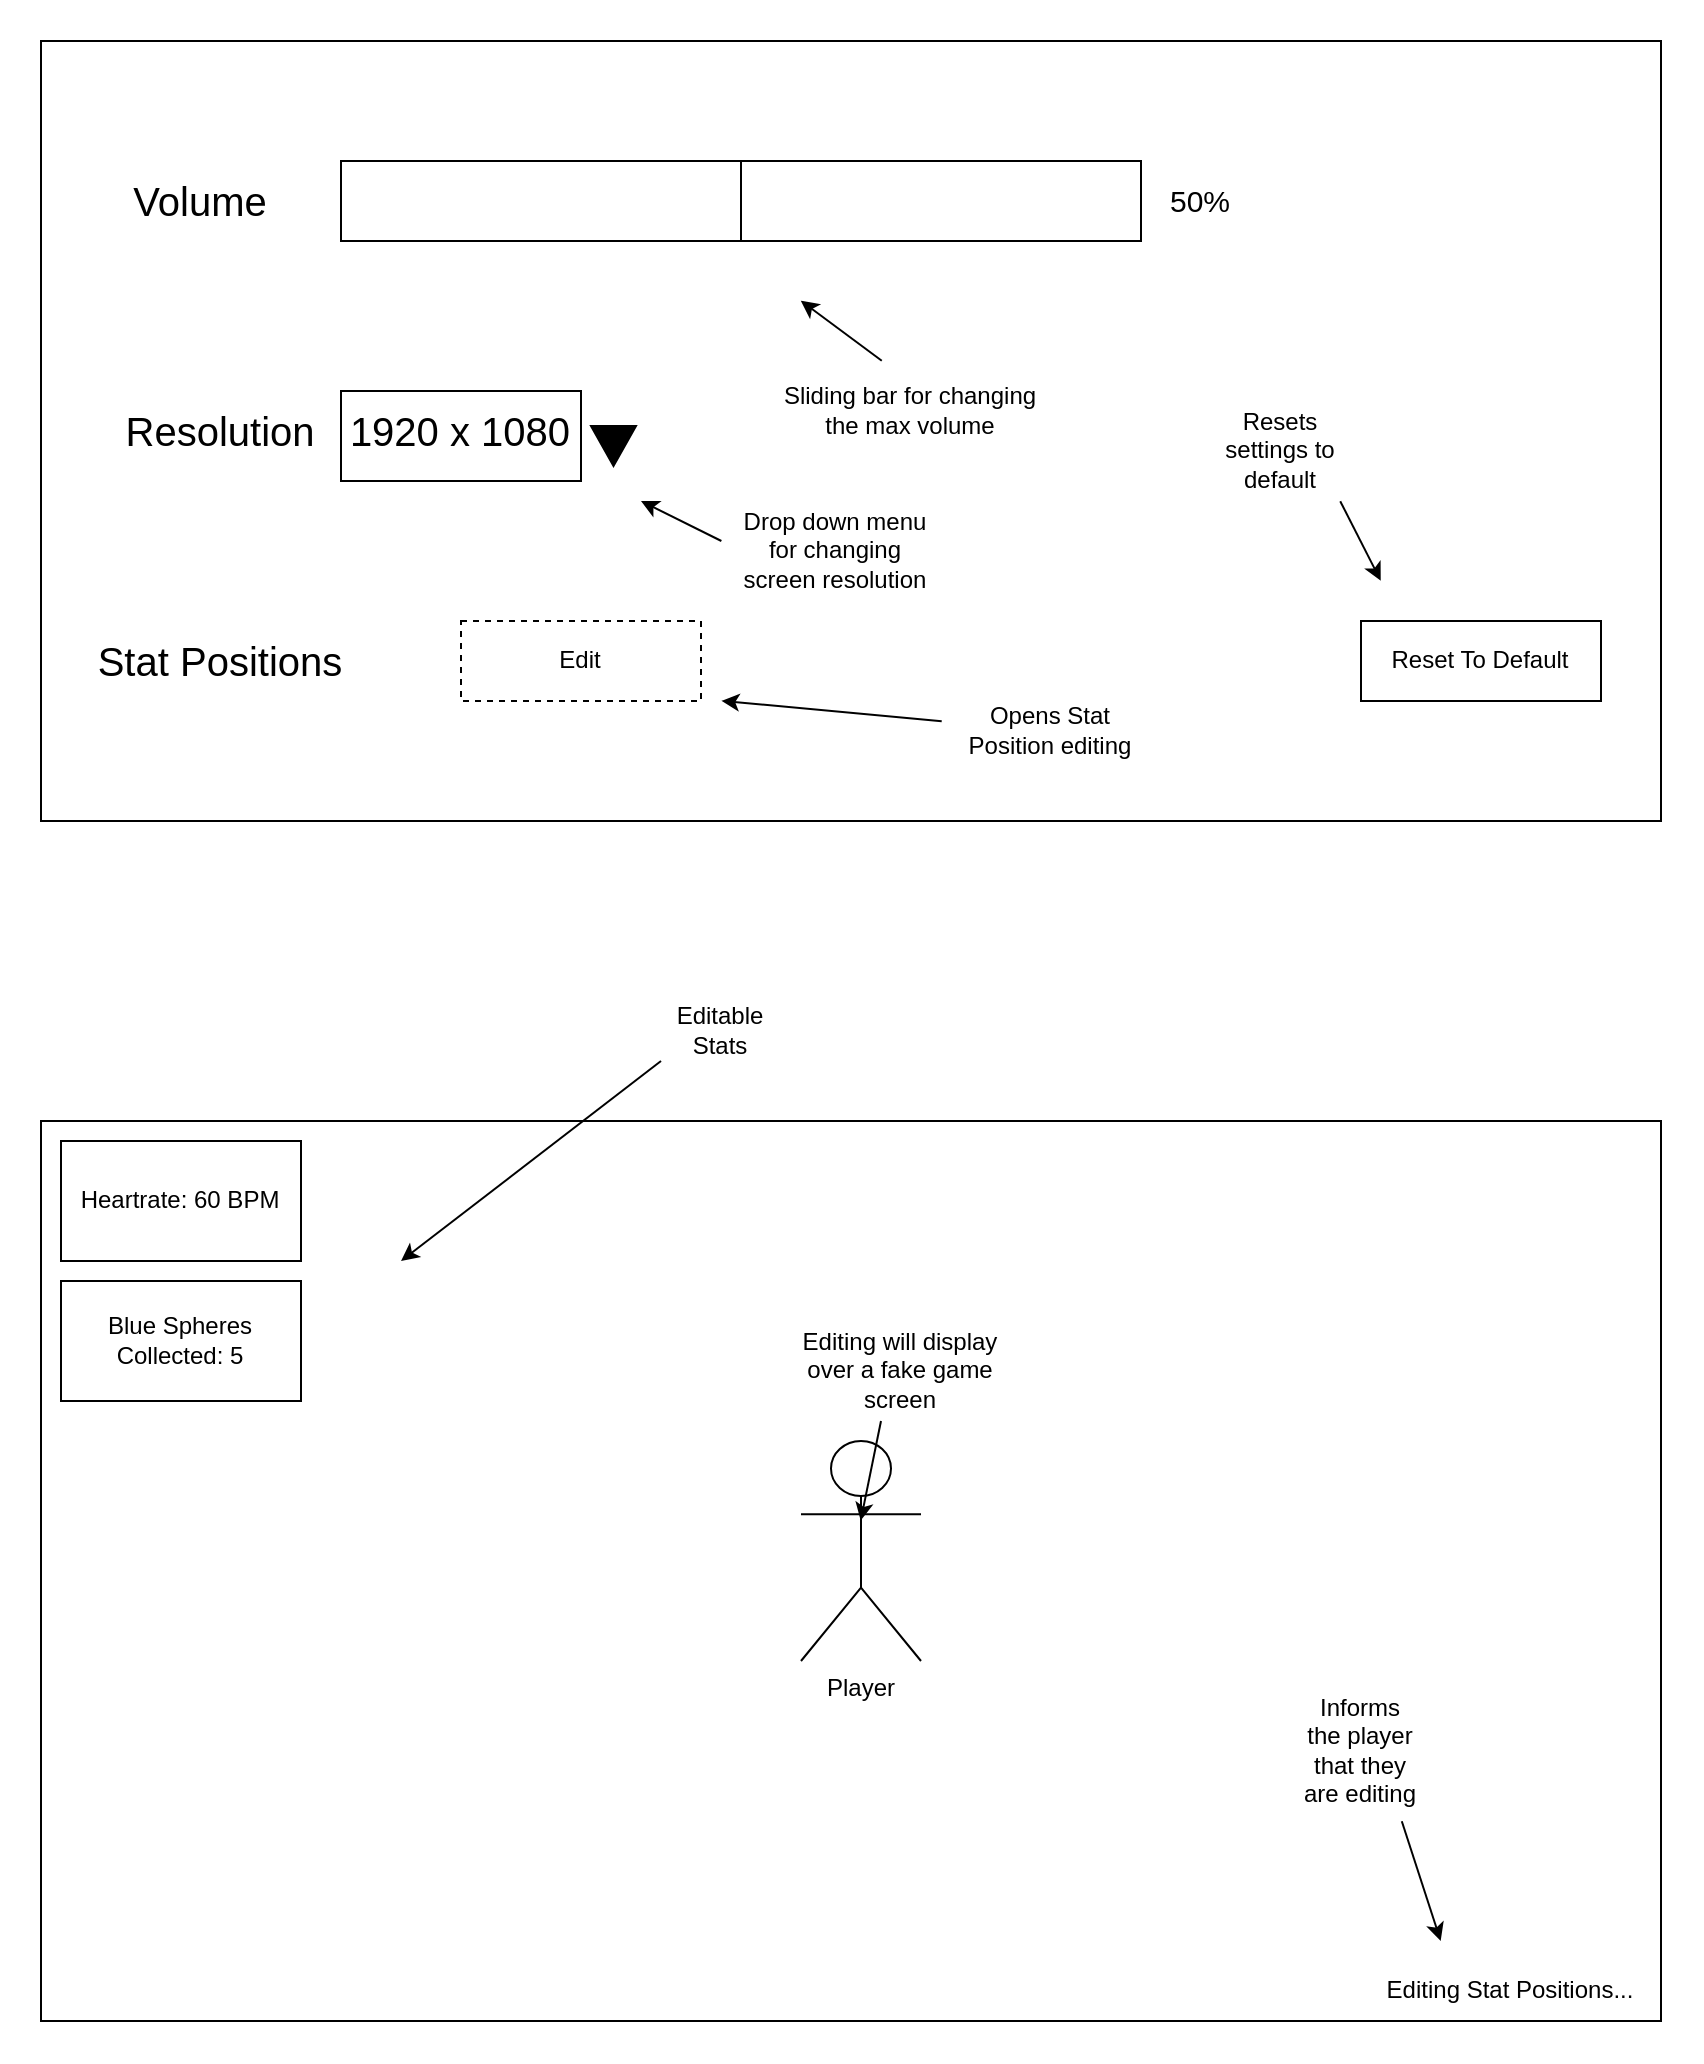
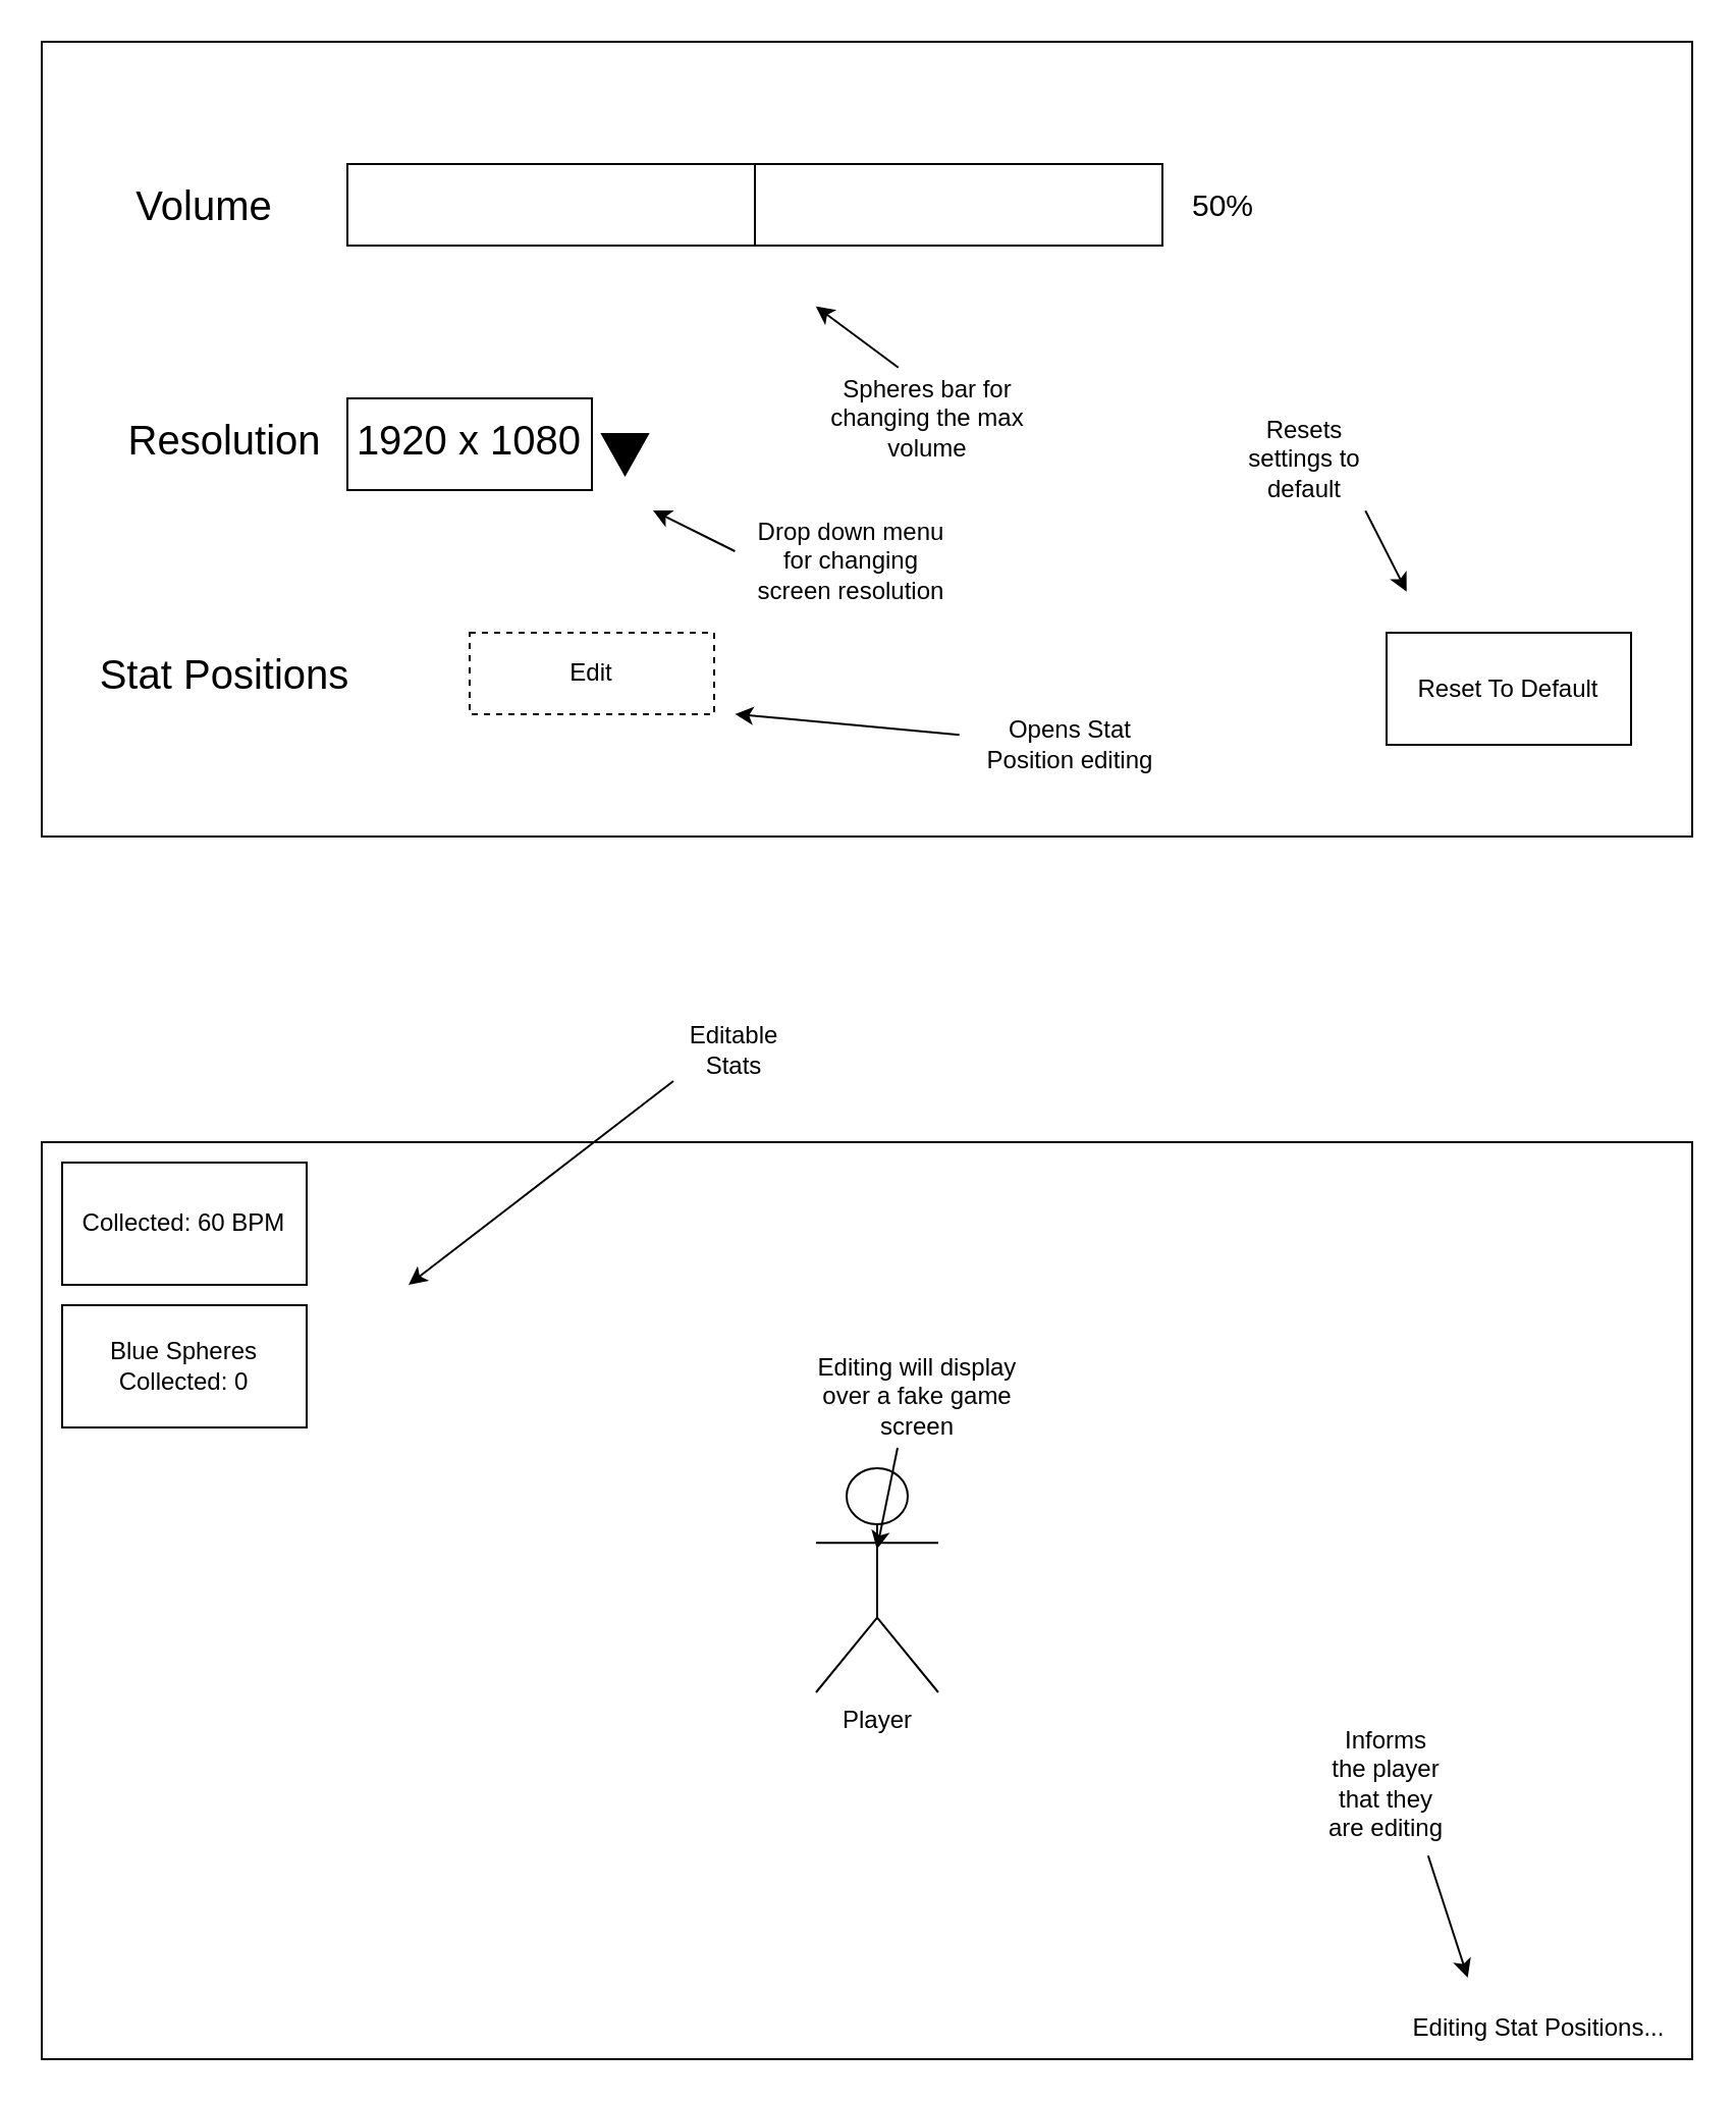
  <mxCell id="0" />
  <mxCell id="1" parent="0" />
  <mxCell id="2" value="" style="rounded=0;whiteSpace=wrap;html=1;" parent="1" vertex="1"><mxGeometry x="20" y="20" width="810" height="390" as="geometry" /></mxCell>
  <mxCell id="3" value="&lt;font style=&quot;font-size: 20px;&quot;&gt;Volume&lt;/font&gt;" style="text;html=1;align=center;verticalAlign=middle;whiteSpace=wrap;rounded=0;" parent="1" vertex="1"><mxGeometry x="70" y="85" width="60" height="30" as="geometry" /></mxCell>
  <mxCell id="4" value="" style="rounded=0;whiteSpace=wrap;html=1;" parent="1" vertex="1"><mxGeometry x="170" y="80" width="400" height="40" as="geometry" /></mxCell>
  <mxCell id="5" value="" style="endArrow=none;html=1;rounded=0;entryX=0.5;entryY=0;entryDx=0;entryDy=0;exitX=0.5;exitY=1;exitDx=0;exitDy=0;" parent="1" source="4" target="4" edge="1"><mxGeometry width="50" height="50" relative="1" as="geometry"><mxPoint x="310" y="80" as="sourcePoint" /><mxPoint x="360" y="30" as="targetPoint" /></mxGeometry></mxCell>
  <mxCell id="6" value="&lt;font style=&quot;font-size: 15px;&quot;&gt;50%&lt;/font&gt;" style="text;html=1;align=center;verticalAlign=middle;whiteSpace=wrap;rounded=0;" parent="1" vertex="1"><mxGeometry x="570" y="85" width="60" height="30" as="geometry" /></mxCell>
- <mxCell id="7" value="Reset To Default" style="rounded=0;whiteSpace=wrap;html=1;" parent="1" vertex="1"><mxGeometry x="680" y="310" width="120" height="40" as="geometry" /></mxCell>
+ <mxCell id="7" value="Reset To Default" style="rounded=0;whiteSpace=wrap;html=1;" parent="1" vertex="1"><mxGeometry x="680" y="310" width="120" height="55" as="geometry" /></mxCell>
  <mxCell id="8" value="&lt;font style=&quot;font-size: 20px;&quot;&gt;Resolution&lt;/font&gt;" style="text;html=1;align=center;verticalAlign=middle;whiteSpace=wrap;rounded=0;" parent="1" vertex="1"><mxGeometry x="80" y="200" width="60" height="30" as="geometry" /></mxCell>
  <mxCell id="9" value="" style="rounded=0;whiteSpace=wrap;html=1;" vertex="1" parent="1"><mxGeometry x="170" y="195" width="120" height="45" as="geometry" /></mxCell>
  <mxCell id="10" value="&lt;font style=&quot;font-size: 20px;&quot;&gt;1920 x 1080&lt;/font&gt;" style="text;html=1;align=center;verticalAlign=middle;whiteSpace=wrap;rounded=0;" parent="1" vertex="1"><mxGeometry x="170" y="200" width="120" height="30" as="geometry" /></mxCell>
  <mxCell id="11" value="&lt;font style=&quot;font-size: 20px;&quot;&gt;Stat Positions&lt;/font&gt;" style="text;html=1;align=center;verticalAlign=middle;whiteSpace=wrap;rounded=0;" parent="1" vertex="1"><mxGeometry x="40" y="315" width="140" height="30" as="geometry" /></mxCell>
  <mxCell id="12" value="Edit" style="rounded=0;whiteSpace=wrap;html=1;dashed=1;" parent="1" vertex="1"><mxGeometry x="230" y="310" width="120" height="40" as="geometry" /></mxCell>
  <mxCell id="13" value="" style="rounded=0;whiteSpace=wrap;html=1;" parent="1" vertex="1"><mxGeometry x="20" y="560" width="810" height="450" as="geometry" /></mxCell>
- <mxCell id="14" value="Heartrate: 60 BPM" style="rounded=0;whiteSpace=wrap;html=1;" parent="1" vertex="1"><mxGeometry x="30" y="570" width="120" height="60" as="geometry" /></mxCell>
+ <mxCell id="14" value="Collected: 60 BPM" style="rounded=0;whiteSpace=wrap;html=1;" parent="1" vertex="1"><mxGeometry x="30" y="570" width="120" height="60" as="geometry" /></mxCell>
  <mxCell id="15" value="Player&lt;div&gt;&lt;br&gt;&lt;/div&gt;" style="shape=umlActor;verticalLabelPosition=bottom;verticalAlign=top;html=1;outlineConnect=0;" parent="1" vertex="1"><mxGeometry x="400" y="720" width="60" height="110" as="geometry" /></mxCell>
- <mxCell id="16" value="Blue Spheres Collected: 5" style="rounded=0;whiteSpace=wrap;html=1;" parent="1" vertex="1"><mxGeometry x="30" y="640" width="120" height="60" as="geometry" /></mxCell>
+ <mxCell id="16" value="Blue Spheres Collected: 0" style="rounded=0;whiteSpace=wrap;html=1;" parent="1" vertex="1"><mxGeometry x="30" y="640" width="120" height="60" as="geometry" /></mxCell>
  <mxCell id="17" value="Editing Stat Positions..." style="text;html=1;align=center;verticalAlign=middle;whiteSpace=wrap;rounded=0;" parent="1" vertex="1"><mxGeometry x="680" y="980" width="150" height="30" as="geometry" /></mxCell>
  <mxCell id="18" value="" style="endArrow=classic;html=1;rounded=0;exitX=0;exitY=1;exitDx=0;exitDy=0;" parent="1" source="19" edge="1"><mxGeometry width="50" height="50" relative="1" as="geometry"><mxPoint x="320" y="530" as="sourcePoint" /><mxPoint x="200" y="630" as="targetPoint" /></mxGeometry></mxCell>
  <mxCell id="19" value="Editable Stats" style="text;html=1;align=center;verticalAlign=middle;whiteSpace=wrap;rounded=0;" parent="1" vertex="1"><mxGeometry x="330" y="500" width="60" height="30" as="geometry" /></mxCell>
  <mxCell id="20" value="" style="endArrow=classic;html=1;rounded=0;entryX=0.864;entryY=0.911;entryDx=0;entryDy=0;entryPerimeter=0;exitX=0.84;exitY=0.778;exitDx=0;exitDy=0;exitPerimeter=0;" parent="1" source="13" target="13" edge="1"><mxGeometry width="50" height="50" relative="1" as="geometry"><mxPoint x="610" y="940" as="sourcePoint" /><mxPoint x="660" y="890" as="targetPoint" /></mxGeometry></mxCell>
  <mxCell id="21" value="Informs the player that they are editing" style="text;html=1;align=center;verticalAlign=middle;whiteSpace=wrap;rounded=0;" parent="1" vertex="1"><mxGeometry x="650" y="860" width="60" height="30" as="geometry" /></mxCell>
  <mxCell id="22" value="" style="endArrow=classic;html=1;rounded=0;entryX=0.506;entryY=0.444;entryDx=0;entryDy=0;entryPerimeter=0;" parent="1" target="13" edge="1"><mxGeometry width="50" height="50" relative="1" as="geometry"><mxPoint x="440" y="710" as="sourcePoint" /><mxPoint x="480" y="660" as="targetPoint" /></mxGeometry></mxCell>
  <mxCell id="23" value="Editing will display over a fake game screen" style="text;html=1;align=center;verticalAlign=middle;whiteSpace=wrap;rounded=0;" parent="1" vertex="1"><mxGeometry x="395" y="670" width="110" height="30" as="geometry" /></mxCell>
  <mxCell id="24" value="" style="endArrow=classic;html=1;rounded=0;entryX=0.827;entryY=0.692;entryDx=0;entryDy=0;entryPerimeter=0;exitX=0.802;exitY=0.59;exitDx=0;exitDy=0;exitPerimeter=0;" parent="1" source="2" target="2" edge="1"><mxGeometry width="50" height="50" relative="1" as="geometry"><mxPoint x="640" y="250" as="sourcePoint" /><mxPoint x="690" y="200" as="targetPoint" /></mxGeometry></mxCell>
  <mxCell id="25" value="Resets settings to default" style="text;html=1;align=center;verticalAlign=middle;whiteSpace=wrap;rounded=0;" vertex="1" parent="1"><mxGeometry x="610" y="210" width="60" height="30" as="geometry" /></mxCell>
  <mxCell id="26" value="" style="endArrow=classic;html=1;rounded=0;entryX=0.469;entryY=0.333;entryDx=0;entryDy=0;entryPerimeter=0;exitX=0.519;exitY=0.41;exitDx=0;exitDy=0;exitPerimeter=0;" edge="1" parent="1" source="2" target="2"><mxGeometry width="50" height="50" relative="1" as="geometry"><mxPoint x="420" y="210" as="sourcePoint" /><mxPoint x="470" y="160" as="targetPoint" /></mxGeometry></mxCell>
- <mxCell id="27" value="Sliding bar for changing the max volume" style="text;html=1;align=center;verticalAlign=middle;whiteSpace=wrap;rounded=0;" vertex="1" parent="1"><mxGeometry x="390" y="190" width="130" height="30" as="geometry" /></mxCell>
+ <mxCell id="27" value="Spheres bar for changing the max volume" style="text;html=1;align=center;verticalAlign=middle;whiteSpace=wrap;rounded=0;" vertex="1" parent="1"><mxGeometry x="390" y="190" width="130" height="30" as="geometry" /></mxCell>
  <mxCell id="28" value="" style="endArrow=classic;html=1;rounded=0;exitX=0.42;exitY=0.641;exitDx=0;exitDy=0;exitPerimeter=0;" edge="1" parent="1" source="2"><mxGeometry width="50" height="50" relative="1" as="geometry"><mxPoint x="220" y="300" as="sourcePoint" /><mxPoint x="320" y="250" as="targetPoint" /></mxGeometry></mxCell>
  <mxCell id="29" value="Drop down menu for changing screen resolution" style="text;html=1;align=center;verticalAlign=middle;whiteSpace=wrap;rounded=0;" vertex="1" parent="1"><mxGeometry x="365" y="260" width="105" height="30" as="geometry" /></mxCell>
  <mxCell id="30" value="" style="triangle;whiteSpace=wrap;html=1;rotation=90;fillColor=#000000;" vertex="1" parent="1"><mxGeometry x="296.25" y="211.25" width="20" height="22.5" as="geometry" /></mxCell>
  <mxCell id="31" value="" style="endArrow=classic;html=1;rounded=0;entryX=0.42;entryY=0.846;entryDx=0;entryDy=0;entryPerimeter=0;exitX=0.556;exitY=0.872;exitDx=0;exitDy=0;exitPerimeter=0;" edge="1" parent="1" source="2" target="2"><mxGeometry width="50" height="50" relative="1" as="geometry"><mxPoint x="430" y="390" as="sourcePoint" /><mxPoint x="480" y="340" as="targetPoint" /></mxGeometry></mxCell>
  <mxCell id="32" value="Opens Stat Position editing" style="text;html=1;align=center;verticalAlign=middle;whiteSpace=wrap;rounded=0;" vertex="1" parent="1"><mxGeometry x="480" y="350" width="90" height="30" as="geometry" /></mxCell>
